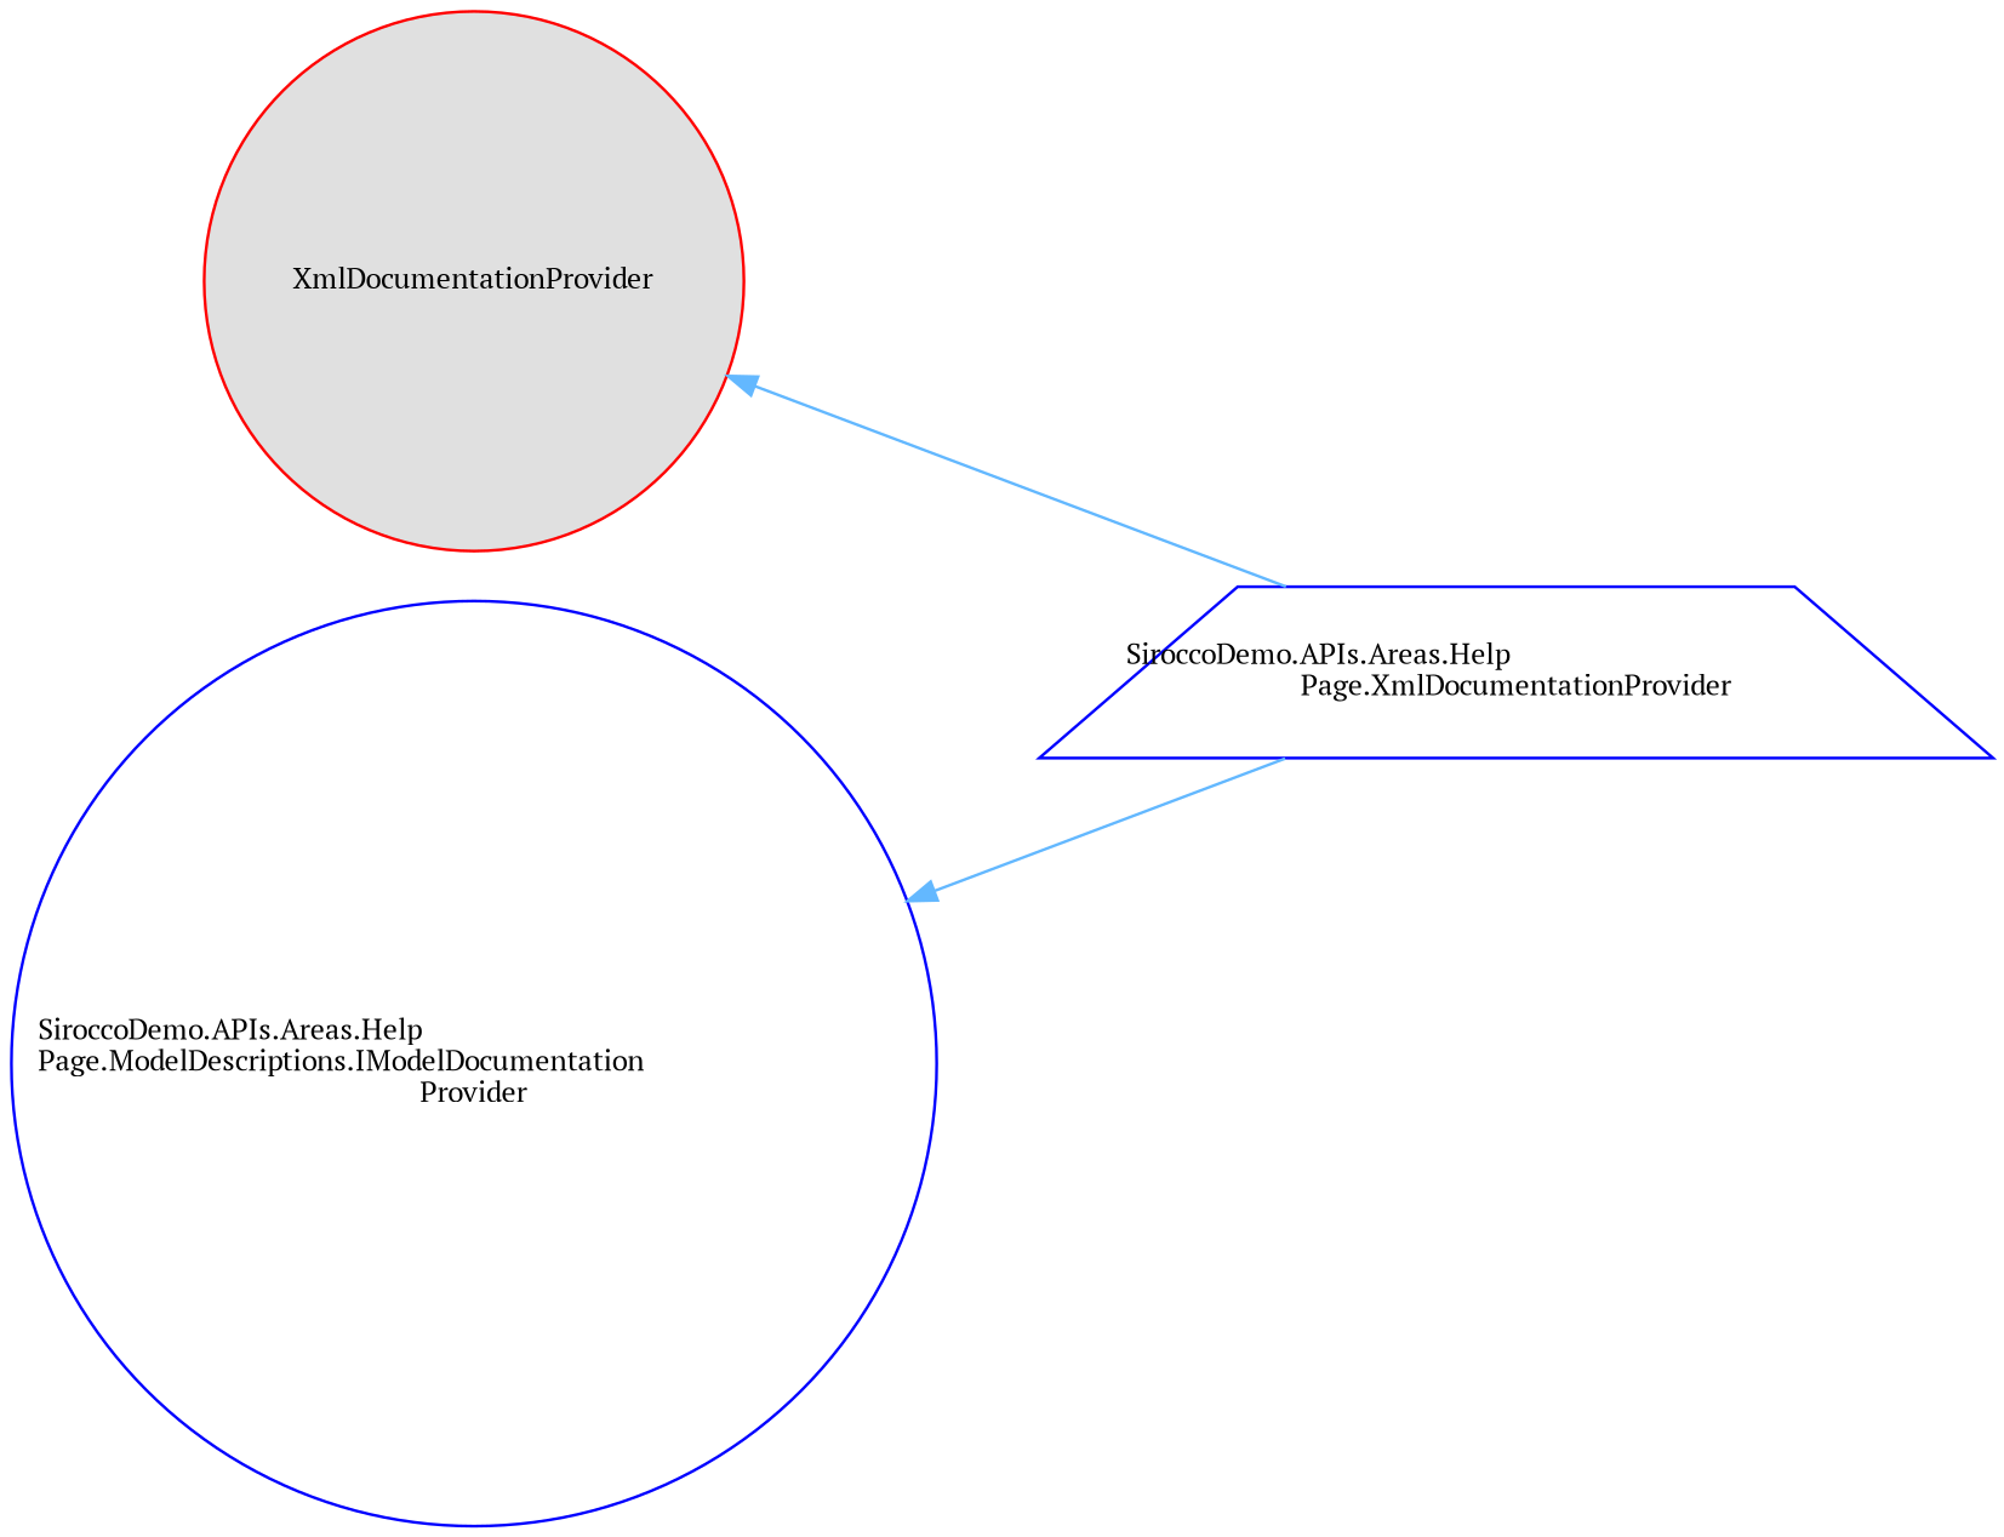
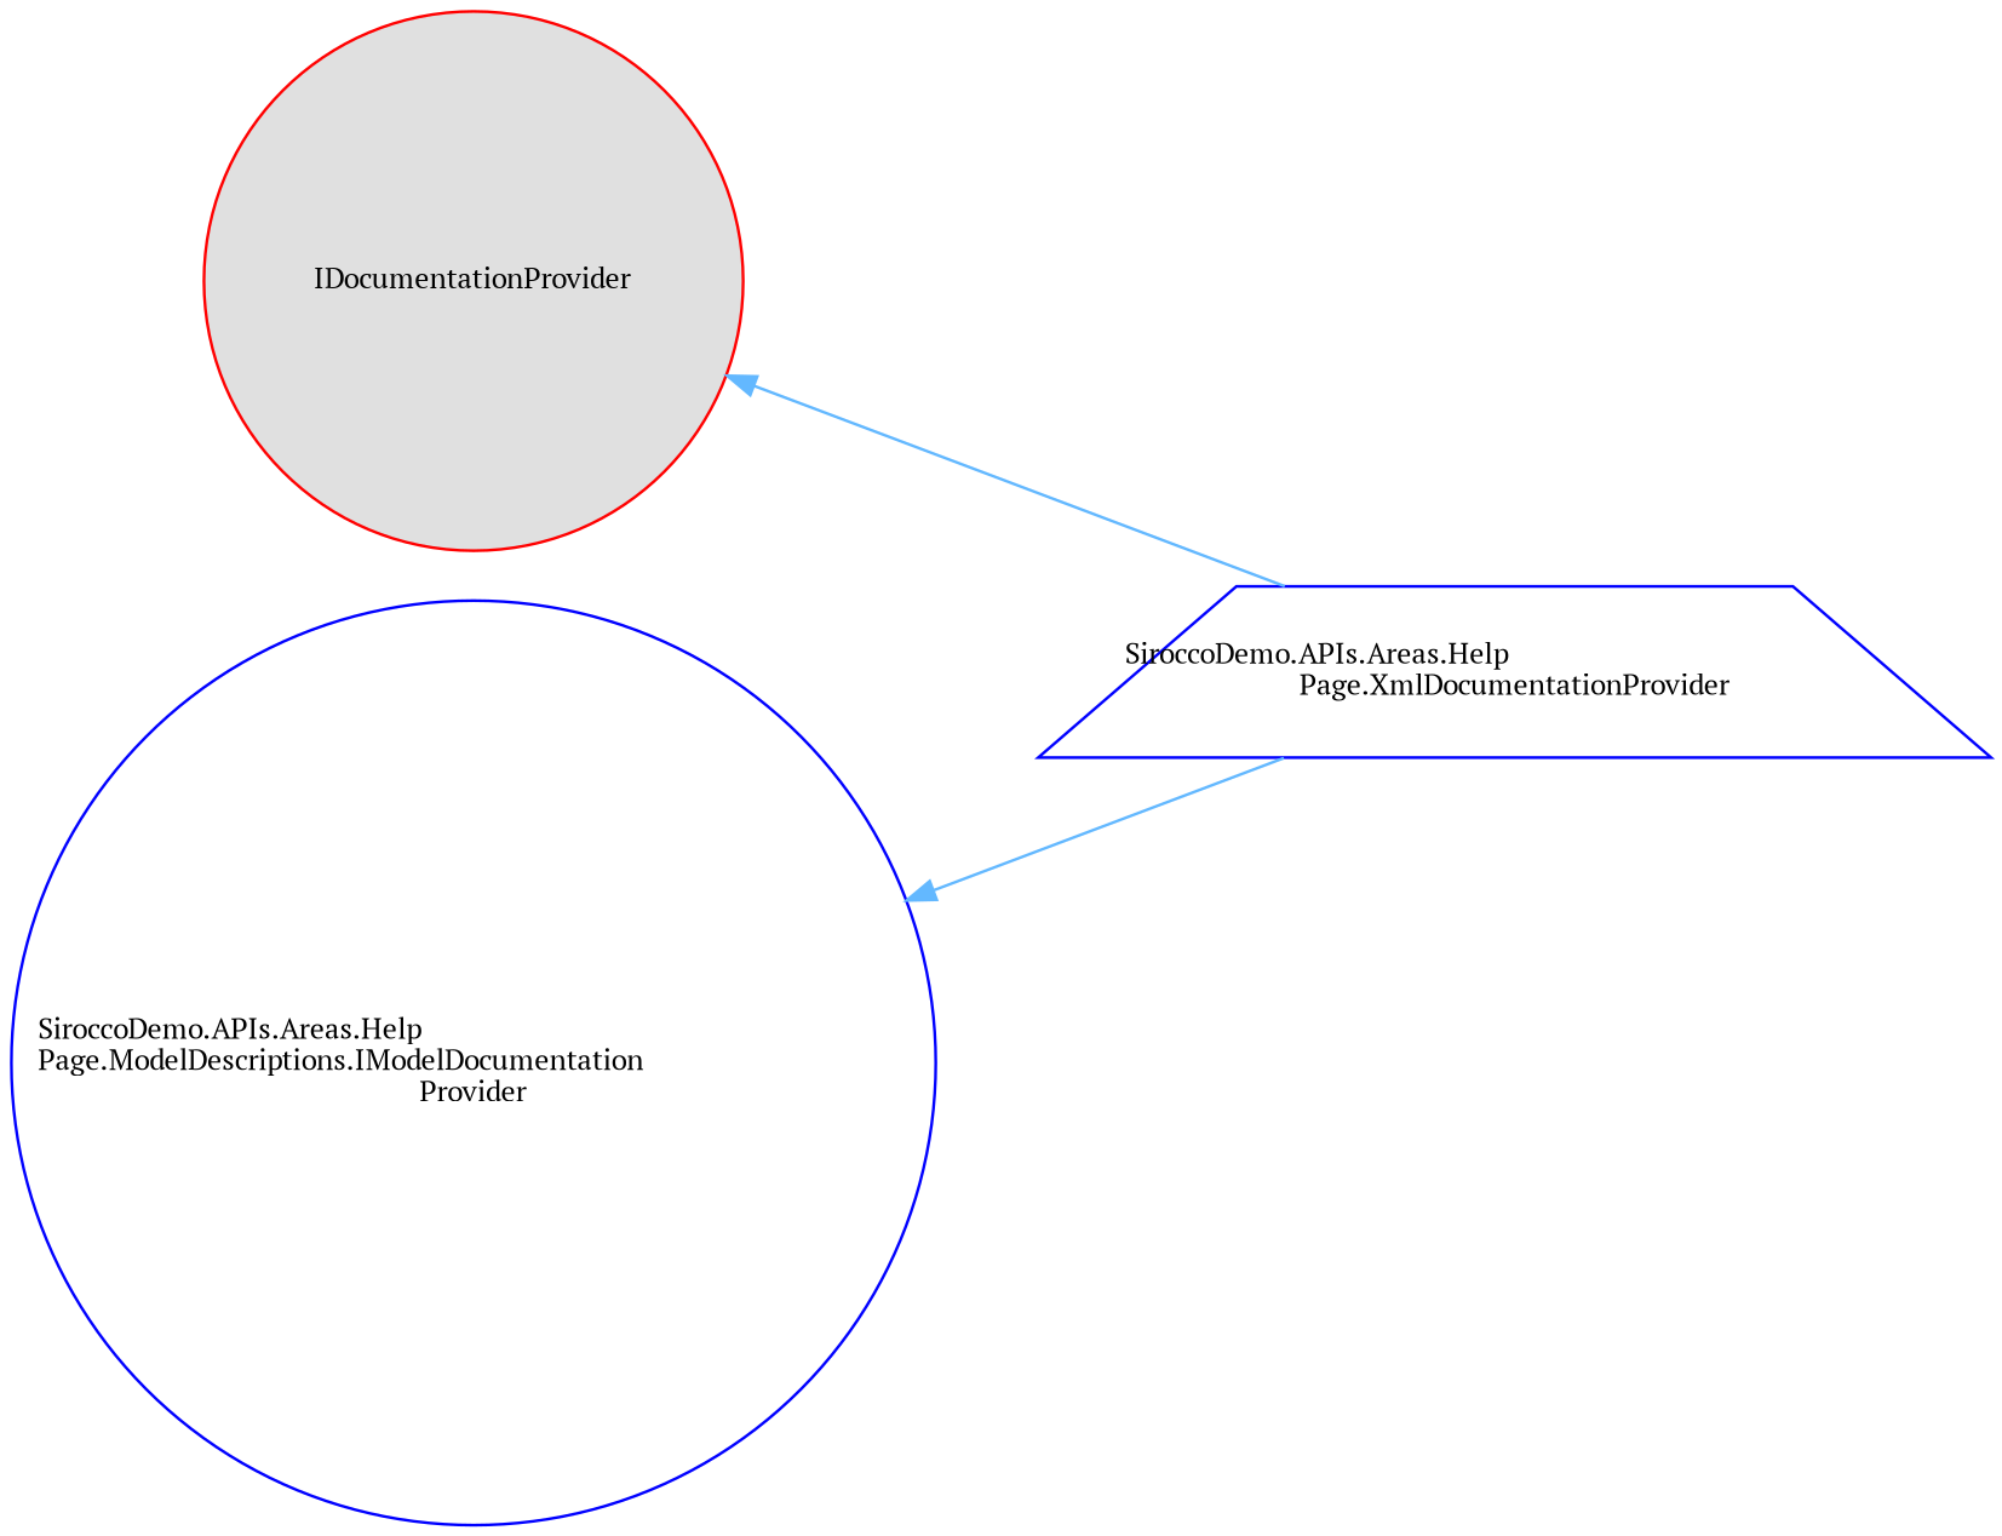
  digraph {
    rankdir=LR
    fontname="PT Serif"
    node [color=blue fillcolor=white fontname="PT Serif" fontsize=10 shape=circle style=filled]
    edge [color=steelblue1 dir=back fontname="PT Serif" fontsize=10 labelfontname=Helvetica labelfontsize=10 style=solid]
-   n1 [color=red fillcolor="#E0E0E0" height=0.2 label=XmlDocumentationProvider width=0.4]
+   n1 [color=red fillcolor="#E0E0E0" height=0.2 label=IDocumentationProvider width=0.4]
    n2 [height=0.2 label="SiroccoDemo.APIs.Areas.Help\lPage.XmlDocumentationProvider" shape=trapezium width=0.4]
    n3 [height=0.2 label="SiroccoDemo.APIs.Areas.Help\lPage.ModelDescriptions.IModelDocumentation\lProvider" width=0.4]
    n1 -> n2
    n3 -> n2
  }
